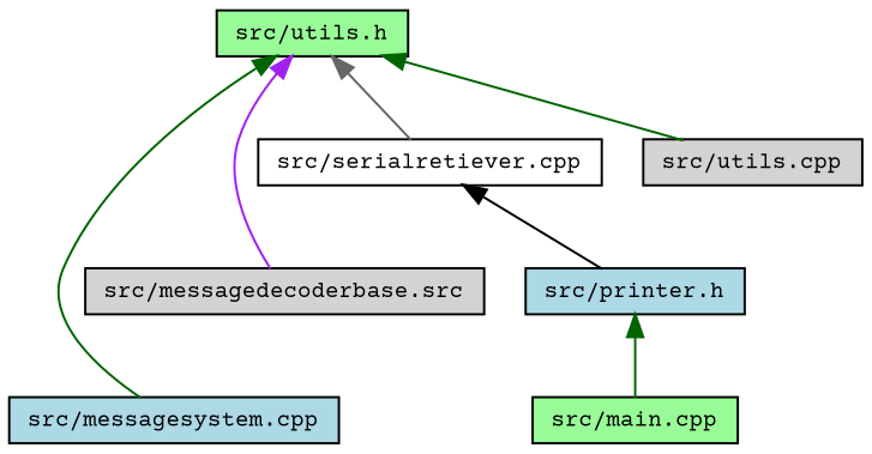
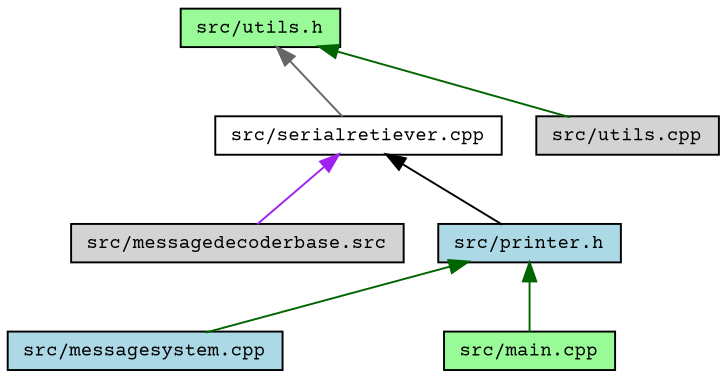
  digraph {
    fontname="Courier Prime"
    node [color=black fillcolor=palegreen fontname="Courier Prime" fontsize=10 shape=record style=filled]
    edge [color=darkgreen dir=back fontname="Courier Prime" fontsize=10 labelfontname=Helvetica labelfontsize=10 style=solid]
    n1 [fontcolor=black height=0.2 label="src/utils.h" width=0.4]
    n2 [fillcolor=lightgrey height=0.2 label="src/messagedecoderbase.src" width=0.4]
    n3 [fillcolor=lightblue height=0.2 label="src/messagesystem.cpp" width=0.4]
    n4 [fillcolor=white height=0.2 label="src/serialretiever.cpp" width=0.4]
    n5 [fillcolor=lightgrey height=0.2 label="src/utils.cpp" width=0.4]
    n6 [fillcolor=lightblue height=0.2 label="src/printer.h" width=0.4]
    n7 [height=0.2 label="src/main.cpp" width=0.4]
-   n1 -> n2 [color=purple]
-   n1 -> n3
+   n4 -> n2 [color=purple]
+   n6 -> n3
    n1 -> n4 [color=gray40]
    n1 -> n5
    n4 -> n6 [color=black]
    n6 -> n7
  }
